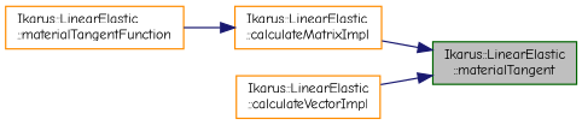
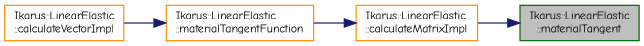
  digraph {
    fontname="Comic Neue"
    rankdir=RL
    node [color=darkorange fillcolor=white fontname="Comic Neue" fontsize=10 shape=record style=filled]
    edge [color=midnightblue dir=back fontname="Comic Neue" fontsize=10 labelfontname=Helvetica labelfontsize=10 style=solid]
    n1 [color=darkgreen fillcolor=grey75 fontcolor=black height=0.2 label="Ikarus::LinearElastic\l::materialTangent" width=0.4]
    n2 [height=0.2 label="Ikarus::LinearElastic\l::calculateMatrixImpl" width=0.4]
    n3 [height=0.2 label="Ikarus::LinearElastic\l::calculateVectorImpl" width=0.4]
    n4 [height=0.2 label="Ikarus::LinearElastic\l::materialTangentFunction" width=0.4]
    n1 -> n2
-   n1 -> n3
+   n4 -> n3
    n2 -> n4
  }
